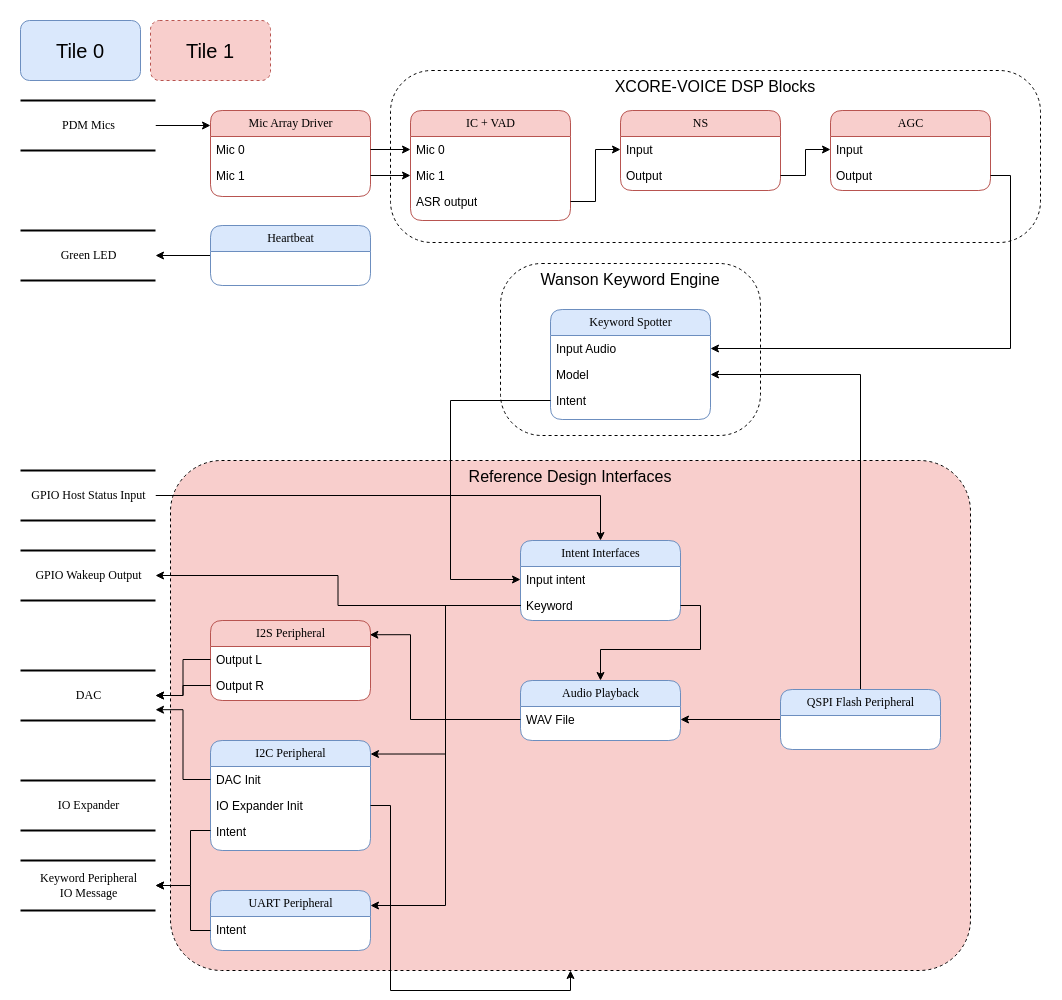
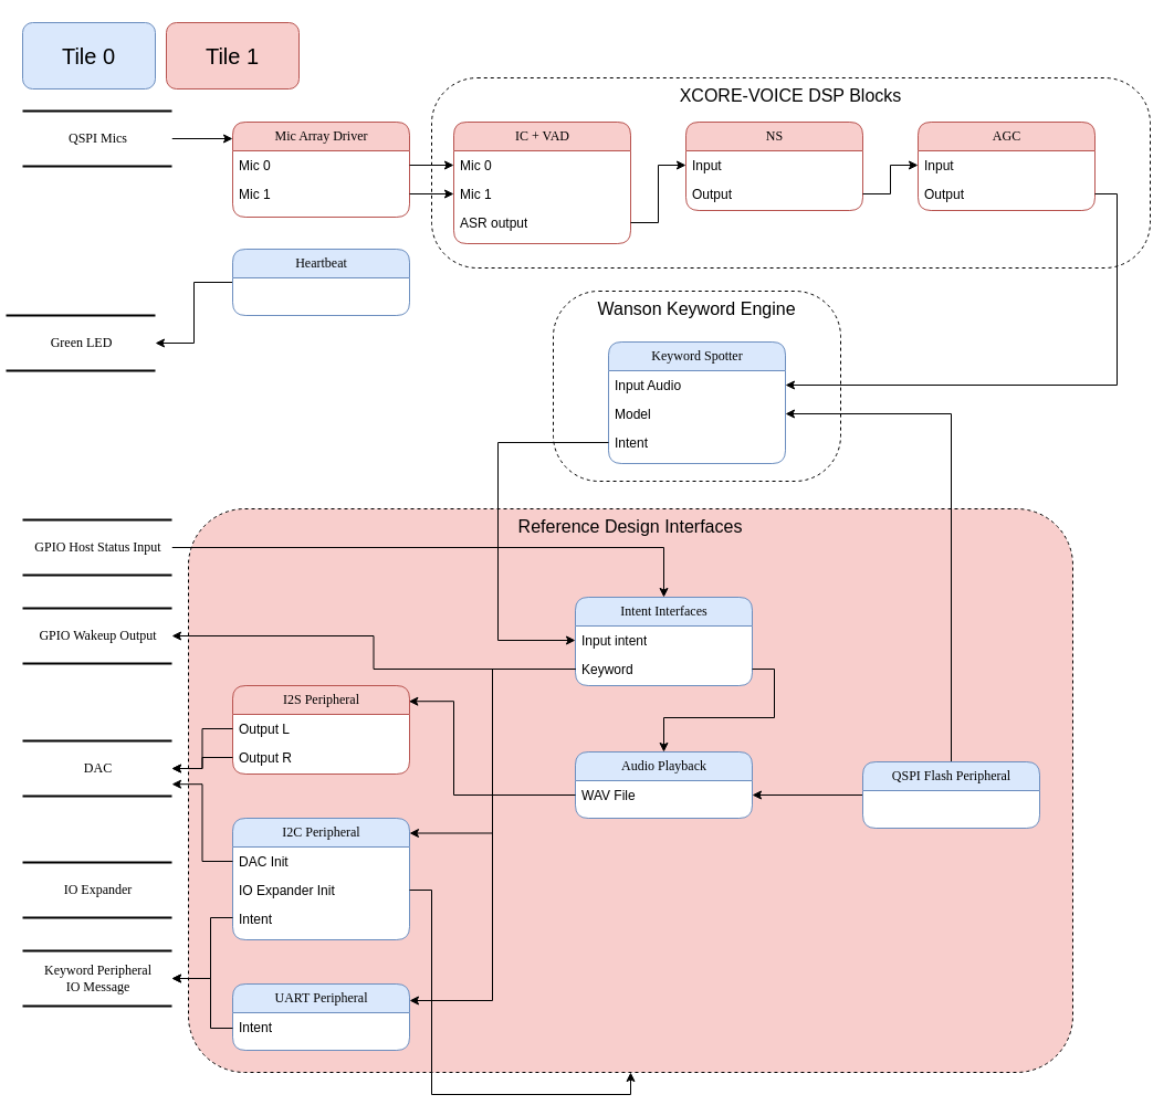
  <mxCell id="0" />
  <mxCell id="1" parent="0" />
  <mxCell id="2" value="Reference Design Interfaces" style="rounded=1;arcSize=10;whiteSpace=wrap;html=1;align=center;dashed=1;horizontal=1;verticalAlign=top;fontSize=16;fillColor=#f8cecc;" parent="1" vertex="1"><mxGeometry x="170" y="460" width="800" height="510" as="geometry" /></mxCell>
  <mxCell id="3" value="Wanson Keyword Engine" style="rounded=1;arcSize=24;whiteSpace=wrap;html=1;align=center;dashed=1;horizontal=1;verticalAlign=top;fontSize=16;" parent="1" vertex="1"><mxGeometry x="500" y="263" width="260" height="172" as="geometry" /></mxCell>
  <mxCell id="4" value="XCORE-VOICE DSP Blocks" style="rounded=1;arcSize=24;whiteSpace=wrap;html=1;align=center;dashed=1;horizontal=1;verticalAlign=top;fontSize=16;" parent="1" vertex="1"><mxGeometry x="390" y="70" width="650" height="172" as="geometry" /></mxCell>
  <mxCell id="5" value="IC + VAD" style="swimlane;html=1;fontStyle=0;childLayout=stackLayout;horizontal=1;startSize=26;fillColor=#f8cecc;horizontalStack=0;resizeParent=1;resizeLast=0;collapsible=1;marginBottom=0;swimlaneFillColor=#ffffff;align=center;rounded=1;shadow=0;comic=0;labelBackgroundColor=none;strokeWidth=1;fontFamily=Verdana;fontSize=12;strokeColor=#b85450;" parent="1" vertex="1"><mxGeometry x="410" y="110" width="160" height="110" as="geometry" /></mxCell>
  <mxCell id="6" value="Mic 0" style="text;html=1;strokeColor=none;fillColor=none;spacingLeft=4;spacingRight=4;whiteSpace=wrap;overflow=hidden;rotatable=0;points=[[0,0.5],[1,0.5]];portConstraint=eastwest;" parent="5" vertex="1"><mxGeometry y="26" width="160" height="26" as="geometry" /></mxCell>
  <mxCell id="7" value="Mic 1" style="text;html=1;strokeColor=none;fillColor=none;spacingLeft=4;spacingRight=4;whiteSpace=wrap;overflow=hidden;rotatable=0;points=[[0,0.5],[1,0.5]];portConstraint=eastwest;" parent="5" vertex="1"><mxGeometry y="52" width="160" height="26" as="geometry" /></mxCell>
  <mxCell id="8" value="ASR output" style="text;html=1;strokeColor=none;fillColor=none;spacingLeft=4;spacingRight=4;whiteSpace=wrap;overflow=hidden;rotatable=0;points=[[0,0.5],[1,0.5]];portConstraint=eastwest;" parent="5" vertex="1"><mxGeometry y="78" width="160" height="26" as="geometry" /></mxCell>
  <mxCell id="9" value="Mic Array Driver" style="swimlane;html=1;fontStyle=0;childLayout=stackLayout;horizontal=1;startSize=26;fillColor=#f8cecc;horizontalStack=0;resizeParent=1;resizeLast=0;collapsible=1;marginBottom=0;swimlaneFillColor=#ffffff;align=center;rounded=1;shadow=0;comic=0;labelBackgroundColor=none;strokeWidth=1;fontFamily=Verdana;fontSize=12;strokeColor=#b85450;" parent="1" vertex="1"><mxGeometry x="210" y="110" width="160" height="86" as="geometry" /></mxCell>
  <mxCell id="10" value="Mic 0" style="text;html=1;strokeColor=none;fillColor=none;spacingLeft=4;spacingRight=4;whiteSpace=wrap;overflow=hidden;rotatable=0;points=[[0,0.5],[1,0.5]];portConstraint=eastwest;" parent="9" vertex="1"><mxGeometry y="26" width="160" height="26" as="geometry" /></mxCell>
  <mxCell id="11" value="Mic 1" style="text;html=1;strokeColor=none;fillColor=none;spacingLeft=4;spacingRight=4;whiteSpace=wrap;overflow=hidden;rotatable=0;points=[[0,0.5],[1,0.5]];portConstraint=eastwest;" parent="9" vertex="1"><mxGeometry y="52" width="160" height="26" as="geometry" /></mxCell>
  <mxCell id="12" value="" style="edgeStyle=orthogonalEdgeStyle;rounded=0;orthogonalLoop=1;jettySize=auto;html=1;" parent="1" source="13" edge="1"><mxGeometry relative="1" as="geometry"><mxPoint x="210" y="125" as="targetPoint" /></mxGeometry></mxCell>
- <mxCell id="13" value="PDM Mics" style="html=1;rounded=0;shadow=0;comic=0;labelBackgroundColor=none;strokeWidth=2;fontFamily=Verdana;fontSize=12;align=center;shape=mxgraph.ios7ui.horLines;" parent="1" vertex="1"><mxGeometry x="20" y="100" width="135" height="50" as="geometry" /></mxCell>
+ <mxCell id="13" value="QSPI Mics" style="html=1;rounded=0;shadow=0;comic=0;labelBackgroundColor=none;strokeWidth=2;fontFamily=Verdana;fontSize=12;align=center;shape=mxgraph.ios7ui.horLines;" parent="1" vertex="1"><mxGeometry x="20" y="100" width="135" height="50" as="geometry" /></mxCell>
  <mxCell id="14" value="NS" style="swimlane;html=1;fontStyle=0;childLayout=stackLayout;horizontal=1;startSize=26;fillColor=#f8cecc;horizontalStack=0;resizeParent=1;resizeLast=0;collapsible=1;marginBottom=0;swimlaneFillColor=#ffffff;align=center;rounded=1;shadow=0;comic=0;labelBackgroundColor=none;strokeWidth=1;fontFamily=Verdana;fontSize=12;strokeColor=#b85450;" parent="1" vertex="1"><mxGeometry x="620" y="110" width="160" height="80" as="geometry" /></mxCell>
  <mxCell id="15" value="Input" style="text;html=1;strokeColor=none;fillColor=none;spacingLeft=4;spacingRight=4;whiteSpace=wrap;overflow=hidden;rotatable=0;points=[[0,0.5],[1,0.5]];portConstraint=eastwest;" parent="14" vertex="1"><mxGeometry y="26" width="160" height="26" as="geometry" /></mxCell>
  <mxCell id="16" value="Output" style="text;html=1;strokeColor=none;fillColor=none;spacingLeft=4;spacingRight=4;whiteSpace=wrap;overflow=hidden;rotatable=0;points=[[0,0.5],[1,0.5]];portConstraint=eastwest;" parent="14" vertex="1"><mxGeometry y="52" width="160" height="26" as="geometry" /></mxCell>
  <mxCell id="17" value="AGC" style="swimlane;html=1;fontStyle=0;childLayout=stackLayout;horizontal=1;startSize=26;fillColor=#f8cecc;horizontalStack=0;resizeParent=1;resizeLast=0;collapsible=1;marginBottom=0;swimlaneFillColor=#ffffff;align=center;rounded=1;shadow=0;comic=0;labelBackgroundColor=none;strokeWidth=1;fontFamily=Verdana;fontSize=12;strokeColor=#b85450;" parent="1" vertex="1"><mxGeometry x="830" y="110" width="160" height="80" as="geometry" /></mxCell>
  <mxCell id="18" value="Input" style="text;html=1;strokeColor=none;fillColor=none;spacingLeft=4;spacingRight=4;whiteSpace=wrap;overflow=hidden;rotatable=0;points=[[0,0.5],[1,0.5]];portConstraint=eastwest;" parent="17" vertex="1"><mxGeometry y="26" width="160" height="26" as="geometry" /></mxCell>
  <mxCell id="19" value="Output" style="text;html=1;strokeColor=none;fillColor=none;spacingLeft=4;spacingRight=4;whiteSpace=wrap;overflow=hidden;rotatable=0;points=[[0,0.5],[1,0.5]];portConstraint=eastwest;" parent="17" vertex="1"><mxGeometry y="52" width="160" height="26" as="geometry" /></mxCell>
  <mxCell id="20" value="Keyword Spotter" style="swimlane;html=1;fontStyle=0;childLayout=stackLayout;horizontal=1;startSize=26;fillColor=#dae8fc;horizontalStack=0;resizeParent=1;resizeLast=0;collapsible=1;marginBottom=0;swimlaneFillColor=#ffffff;align=center;rounded=1;shadow=0;comic=0;labelBackgroundColor=none;strokeWidth=1;fontFamily=Verdana;fontSize=12;strokeColor=#6c8ebf;" parent="1" vertex="1"><mxGeometry x="550" y="309" width="160" height="110" as="geometry" /></mxCell>
  <mxCell id="21" value="Input Audio" style="text;html=1;strokeColor=none;fillColor=none;spacingLeft=4;spacingRight=4;whiteSpace=wrap;overflow=hidden;rotatable=0;points=[[0,0.5],[1,0.5]];portConstraint=eastwest;" parent="20" vertex="1"><mxGeometry y="26" width="160" height="26" as="geometry" /></mxCell>
  <mxCell id="22" value="Model" style="text;html=1;strokeColor=none;fillColor=none;spacingLeft=4;spacingRight=4;whiteSpace=wrap;overflow=hidden;rotatable=0;points=[[0,0.5],[1,0.5]];portConstraint=eastwest;" parent="20" vertex="1"><mxGeometry y="52" width="160" height="26" as="geometry" /></mxCell>
  <mxCell id="23" value="Intent" style="text;html=1;strokeColor=none;fillColor=none;spacingLeft=4;spacingRight=4;whiteSpace=wrap;overflow=hidden;rotatable=0;points=[[0,0.5],[1,0.5]];portConstraint=eastwest;" parent="20" vertex="1"><mxGeometry y="78" width="160" height="26" as="geometry" /></mxCell>
  <mxCell id="24" value="" style="edgeStyle=orthogonalEdgeStyle;rounded=0;orthogonalLoop=1;jettySize=auto;html=1;" parent="1" source="10" target="6" edge="1"><mxGeometry relative="1" as="geometry" /></mxCell>
  <mxCell id="25" value="" style="edgeStyle=orthogonalEdgeStyle;rounded=0;orthogonalLoop=1;jettySize=auto;html=1;entryX=0;entryY=0.5;entryDx=0;entryDy=0;" parent="1" source="11" target="7" edge="1"><mxGeometry relative="1" as="geometry" /></mxCell>
  <mxCell id="26" value="" style="edgeStyle=orthogonalEdgeStyle;rounded=0;orthogonalLoop=1;jettySize=auto;html=1;entryX=0;entryY=0.5;entryDx=0;entryDy=0;" parent="1" source="8" target="15" edge="1"><mxGeometry relative="1" as="geometry" /></mxCell>
  <mxCell id="27" value="" style="edgeStyle=orthogonalEdgeStyle;rounded=0;orthogonalLoop=1;jettySize=auto;html=1;entryX=0;entryY=0.5;entryDx=0;entryDy=0;" parent="1" source="16" target="18" edge="1"><mxGeometry relative="1" as="geometry" /></mxCell>
  <mxCell id="28" value="" style="edgeStyle=orthogonalEdgeStyle;rounded=0;orthogonalLoop=1;jettySize=auto;html=1;entryX=1;entryY=0.5;entryDx=0;entryDy=0;exitX=1;exitY=0.5;exitDx=0;exitDy=0;" parent="1" source="19" target="21" edge="1"><mxGeometry relative="1" as="geometry"><mxPoint x="950" y="236" as="sourcePoint" /><mxPoint x="1000" y="210" as="targetPoint" /></mxGeometry></mxCell>
  <mxCell id="29" value="" style="edgeStyle=orthogonalEdgeStyle;rounded=0;orthogonalLoop=1;jettySize=auto;html=1;" parent="1" source="30" target="31" edge="1"><mxGeometry relative="1" as="geometry" /></mxCell>
  <mxCell id="30" value="Heartbeat" style="swimlane;html=1;fontStyle=0;childLayout=stackLayout;horizontal=1;startSize=26;fillColor=#dae8fc;horizontalStack=0;resizeParent=1;resizeLast=0;collapsible=1;marginBottom=0;swimlaneFillColor=#ffffff;align=center;rounded=1;shadow=0;comic=0;labelBackgroundColor=none;strokeWidth=1;fontFamily=Verdana;fontSize=12;strokeColor=#6c8ebf;" parent="1" vertex="1"><mxGeometry x="210" y="225" width="160" height="60" as="geometry" /></mxCell>
- <mxCell id="31" value="Green LED" style="html=1;rounded=0;shadow=0;comic=0;labelBackgroundColor=none;strokeWidth=2;fontFamily=Verdana;fontSize=12;align=center;shape=mxgraph.ios7ui.horLines;" parent="1" vertex="1"><mxGeometry x="20" y="230" width="135" height="50" as="geometry" /></mxCell>
+ <mxCell id="31" value="Green LED" style="html=1;rounded=0;shadow=0;comic=0;labelBackgroundColor=none;strokeWidth=2;fontFamily=Verdana;fontSize=12;align=center;shape=mxgraph.ios7ui.horLines;" parent="1" vertex="1"><mxGeometry x="5" y="285" width="135" height="50" as="geometry" /></mxCell>
  <mxCell id="32" value="UART Peripheral" style="swimlane;html=1;fontStyle=0;childLayout=stackLayout;horizontal=1;startSize=26;fillColor=#dae8fc;horizontalStack=0;resizeParent=1;resizeLast=0;collapsible=1;marginBottom=0;swimlaneFillColor=#ffffff;align=center;rounded=1;shadow=0;comic=0;labelBackgroundColor=none;strokeWidth=1;fontFamily=Verdana;fontSize=12;strokeColor=#6c8ebf;" parent="1" vertex="1"><mxGeometry x="210" y="890" width="160" height="60" as="geometry" /></mxCell>
  <mxCell id="33" value="Intent" style="text;html=1;strokeColor=none;fillColor=none;spacingLeft=4;spacingRight=4;whiteSpace=wrap;overflow=hidden;rotatable=0;points=[[0,0.5],[1,0.5]];portConstraint=eastwest;" parent="32" vertex="1"><mxGeometry y="26" width="160" height="26" as="geometry" /></mxCell>
  <mxCell id="34" value="I2S Peripheral" style="swimlane;html=1;fontStyle=0;childLayout=stackLayout;horizontal=1;startSize=26;fillColor=#f8cecc;horizontalStack=0;resizeParent=1;resizeLast=0;collapsible=1;marginBottom=0;swimlaneFillColor=#ffffff;align=center;rounded=1;shadow=0;comic=0;labelBackgroundColor=none;strokeWidth=1;fontFamily=Verdana;fontSize=12;strokeColor=#b85450;" parent="1" vertex="1"><mxGeometry x="210" y="620" width="160" height="80" as="geometry" /></mxCell>
  <mxCell id="35" value="Output L" style="text;html=1;strokeColor=none;fillColor=none;spacingLeft=4;spacingRight=4;whiteSpace=wrap;overflow=hidden;rotatable=0;points=[[0,0.5],[1,0.5]];portConstraint=eastwest;" parent="34" vertex="1"><mxGeometry y="26" width="160" height="26" as="geometry" /></mxCell>
  <mxCell id="36" value="Output R" style="text;html=1;strokeColor=none;fillColor=none;spacingLeft=4;spacingRight=4;whiteSpace=wrap;overflow=hidden;rotatable=0;points=[[0,0.5],[1,0.5]];portConstraint=eastwest;" parent="34" vertex="1"><mxGeometry y="52" width="160" height="26" as="geometry" /></mxCell>
  <mxCell id="37" style="edgeStyle=orthogonalEdgeStyle;rounded=0;orthogonalLoop=1;jettySize=auto;html=1;entryX=1;entryY=0.5;entryDx=0;entryDy=0;fontSize=16;" parent="1" source="39" target="22" edge="1"><mxGeometry relative="1" as="geometry" /></mxCell>
  <mxCell id="38" style="edgeStyle=orthogonalEdgeStyle;rounded=0;orthogonalLoop=1;jettySize=auto;html=1;exitX=0;exitY=0.5;exitDx=0;exitDy=0;entryX=1;entryY=0.5;entryDx=0;entryDy=0;fontSize=16;" parent="1" source="39" target="59" edge="1"><mxGeometry relative="1" as="geometry" /></mxCell>
  <mxCell id="39" value="QSPI Flash Peripheral" style="swimlane;html=1;fontStyle=0;childLayout=stackLayout;horizontal=1;startSize=26;fillColor=#dae8fc;horizontalStack=0;resizeParent=1;resizeLast=0;collapsible=1;marginBottom=0;swimlaneFillColor=#ffffff;align=center;rounded=1;shadow=0;comic=0;labelBackgroundColor=none;strokeWidth=1;fontFamily=Verdana;fontSize=12;strokeColor=#6c8ebf;" parent="1" vertex="1"><mxGeometry x="780" y="689" width="160" height="60" as="geometry" /></mxCell>
  <mxCell id="40" value="DAC" style="html=1;rounded=0;shadow=0;comic=0;labelBackgroundColor=none;strokeWidth=2;fontFamily=Verdana;fontSize=12;align=center;shape=mxgraph.ios7ui.horLines;" parent="1" vertex="1"><mxGeometry x="20" y="670" width="135" height="50" as="geometry" /></mxCell>
  <mxCell id="41" value="Keyword Peripheral &lt;br&gt;IO Message" style="html=1;rounded=0;shadow=0;comic=0;labelBackgroundColor=none;strokeWidth=2;fontFamily=Verdana;fontSize=12;align=center;shape=mxgraph.ios7ui.horLines;" parent="1" vertex="1"><mxGeometry x="20" y="860" width="135" height="50" as="geometry" /></mxCell>
  <mxCell id="42" value="I2C Peripheral" style="swimlane;html=1;fontStyle=0;childLayout=stackLayout;horizontal=1;startSize=26;fillColor=#dae8fc;horizontalStack=0;resizeParent=1;resizeLast=0;collapsible=1;marginBottom=0;swimlaneFillColor=#ffffff;align=center;rounded=1;shadow=0;comic=0;labelBackgroundColor=none;strokeWidth=1;fontFamily=Verdana;fontSize=12;strokeColor=#6c8ebf;" parent="1" vertex="1"><mxGeometry x="210" y="740" width="160" height="110" as="geometry" /></mxCell>
  <mxCell id="43" value="DAC Init" style="text;html=1;strokeColor=none;fillColor=none;spacingLeft=4;spacingRight=4;whiteSpace=wrap;overflow=hidden;rotatable=0;points=[[0,0.5],[1,0.5]];portConstraint=eastwest;" parent="42" vertex="1"><mxGeometry y="26" width="160" height="26" as="geometry" /></mxCell>
  <mxCell id="44" value="IO Expander Init" style="text;html=1;strokeColor=none;fillColor=none;spacingLeft=4;spacingRight=4;whiteSpace=wrap;overflow=hidden;rotatable=0;points=[[0,0.5],[1,0.5]];portConstraint=eastwest;" parent="42" vertex="1"><mxGeometry y="52" width="160" height="26" as="geometry" /></mxCell>
  <mxCell id="45" value="Intent" style="text;html=1;strokeColor=none;fillColor=none;spacingLeft=4;spacingRight=4;whiteSpace=wrap;overflow=hidden;rotatable=0;points=[[0,0.5],[1,0.5]];portConstraint=eastwest;" parent="42" vertex="1"><mxGeometry y="78" width="160" height="26" as="geometry" /></mxCell>
  <mxCell id="46" value="Intent Interfaces" style="swimlane;html=1;fontStyle=0;childLayout=stackLayout;horizontal=1;startSize=26;fillColor=#dae8fc;horizontalStack=0;resizeParent=1;resizeLast=0;collapsible=1;marginBottom=0;swimlaneFillColor=#ffffff;align=center;rounded=1;shadow=0;comic=0;labelBackgroundColor=none;strokeWidth=1;fontFamily=Verdana;fontSize=12;strokeColor=#6c8ebf;" parent="1" vertex="1"><mxGeometry x="520" y="540" width="160" height="80" as="geometry" /></mxCell>
  <mxCell id="47" value="Input intent" style="text;html=1;strokeColor=none;fillColor=none;spacingLeft=4;spacingRight=4;whiteSpace=wrap;overflow=hidden;rotatable=0;points=[[0,0.5],[1,0.5]];portConstraint=eastwest;" parent="46" vertex="1"><mxGeometry y="26" width="160" height="26" as="geometry" /></mxCell>
  <mxCell id="48" value="Keyword" style="text;html=1;strokeColor=none;fillColor=none;spacingLeft=4;spacingRight=4;whiteSpace=wrap;overflow=hidden;rotatable=0;points=[[0,0.5],[1,0.5]];portConstraint=eastwest;" parent="46" vertex="1"><mxGeometry y="52" width="160" height="26" as="geometry" /></mxCell>
  <mxCell id="49" style="edgeStyle=orthogonalEdgeStyle;rounded=0;orthogonalLoop=1;jettySize=auto;html=1;entryX=0;entryY=0.5;entryDx=0;entryDy=0;exitX=0;exitY=0.5;exitDx=0;exitDy=0;" parent="1" source="23" target="47" edge="1"><mxGeometry relative="1" as="geometry"><mxPoint x="600" y="460" as="targetPoint" /><Array as="points"><mxPoint x="450" y="400" /><mxPoint x="450" y="579" /></Array></mxGeometry></mxCell>
  <mxCell id="50" value="IO Expander" style="html=1;rounded=0;shadow=0;comic=0;labelBackgroundColor=none;strokeWidth=2;fontFamily=Verdana;fontSize=12;align=center;shape=mxgraph.ios7ui.horLines;" parent="1" vertex="1"><mxGeometry x="20" y="780" width="135" height="50" as="geometry" /></mxCell>
  <mxCell id="51" style="edgeStyle=orthogonalEdgeStyle;rounded=0;orthogonalLoop=1;jettySize=auto;html=1;fontSize=16;" parent="1" source="45" target="41" edge="1"><mxGeometry relative="1" as="geometry"><Array as="points"><mxPoint x="190" y="830" /><mxPoint x="190" y="885" /></Array></mxGeometry></mxCell>
  <mxCell id="52" style="edgeStyle=orthogonalEdgeStyle;rounded=0;orthogonalLoop=1;jettySize=auto;html=1;fontSize=16;" parent="1" source="33" target="41" edge="1"><mxGeometry relative="1" as="geometry"><mxPoint x="160" y="899" as="targetPoint" /><Array as="points"><mxPoint x="190" y="930" /><mxPoint x="190" y="885" /></Array></mxGeometry></mxCell>
  <mxCell id="53" style="edgeStyle=orthogonalEdgeStyle;rounded=0;orthogonalLoop=1;jettySize=auto;html=1;fontSize=16;" parent="1" source="44" target="2" edge="1"><mxGeometry relative="1" as="geometry" /></mxCell>
  <mxCell id="54" style="edgeStyle=orthogonalEdgeStyle;rounded=0;orthogonalLoop=1;jettySize=auto;html=1;entryX=1;entryY=0.784;entryDx=0;entryDy=0;entryPerimeter=0;fontSize=16;" parent="1" source="43" target="40" edge="1"><mxGeometry relative="1" as="geometry" /></mxCell>
  <mxCell id="55" value="GPIO Wakeup Output" style="html=1;rounded=0;shadow=0;comic=0;labelBackgroundColor=none;strokeWidth=2;fontFamily=Verdana;fontSize=12;align=center;shape=mxgraph.ios7ui.horLines;" parent="1" vertex="1"><mxGeometry x="20" y="550" width="135" height="50" as="geometry" /></mxCell>
  <mxCell id="56" style="edgeStyle=orthogonalEdgeStyle;rounded=0;orthogonalLoop=1;jettySize=auto;html=1;entryX=0.5;entryY=0;entryDx=0;entryDy=0;fontSize=16;" parent="1" source="57" target="46" edge="1"><mxGeometry relative="1" as="geometry" /></mxCell>
  <mxCell id="57" value="GPIO Host Status Input" style="html=1;rounded=0;shadow=0;comic=0;labelBackgroundColor=none;strokeWidth=2;fontFamily=Verdana;fontSize=12;align=center;shape=mxgraph.ios7ui.horLines;" parent="1" vertex="1"><mxGeometry x="20" y="470" width="135" height="50" as="geometry" /></mxCell>
  <mxCell id="58" value="Audio Playback" style="swimlane;html=1;fontStyle=0;childLayout=stackLayout;horizontal=1;startSize=26;fillColor=#dae8fc;horizontalStack=0;resizeParent=1;resizeLast=0;collapsible=1;marginBottom=0;swimlaneFillColor=#ffffff;align=center;rounded=1;shadow=0;comic=0;labelBackgroundColor=none;strokeWidth=1;fontFamily=Verdana;fontSize=12;strokeColor=#6c8ebf;" parent="1" vertex="1"><mxGeometry x="520" y="680" width="160" height="60" as="geometry" /></mxCell>
  <mxCell id="59" value="WAV File" style="text;html=1;strokeColor=none;fillColor=none;spacingLeft=4;spacingRight=4;whiteSpace=wrap;overflow=hidden;rotatable=0;points=[[0,0.5],[1,0.5]];portConstraint=eastwest;" parent="58" vertex="1"><mxGeometry y="26" width="160" height="26" as="geometry" /></mxCell>
  <mxCell id="60" style="edgeStyle=orthogonalEdgeStyle;rounded=0;orthogonalLoop=1;jettySize=auto;html=1;fontSize=16;" parent="1" source="35" target="40" edge="1"><mxGeometry relative="1" as="geometry" /></mxCell>
  <mxCell id="61" style="edgeStyle=orthogonalEdgeStyle;rounded=0;orthogonalLoop=1;jettySize=auto;html=1;fontSize=16;" parent="1" source="36" target="40" edge="1"><mxGeometry relative="1" as="geometry" /></mxCell>
  <mxCell id="62" style="edgeStyle=orthogonalEdgeStyle;rounded=0;orthogonalLoop=1;jettySize=auto;html=1;entryX=1;entryY=0.123;entryDx=0;entryDy=0;entryPerimeter=0;fontSize=16;" parent="1" source="48" target="42" edge="1"><mxGeometry relative="1" as="geometry" /></mxCell>
  <mxCell id="63" style="edgeStyle=orthogonalEdgeStyle;rounded=0;orthogonalLoop=1;jettySize=auto;html=1;fontSize=16;" parent="1" source="48" target="55" edge="1"><mxGeometry relative="1" as="geometry" /></mxCell>
  <mxCell id="64" style="edgeStyle=orthogonalEdgeStyle;rounded=0;orthogonalLoop=1;jettySize=auto;html=1;entryX=0.996;entryY=0.178;entryDx=0;entryDy=0;entryPerimeter=0;fontSize=16;" parent="1" source="59" target="34" edge="1"><mxGeometry relative="1" as="geometry"><Array as="points"><mxPoint x="410" y="719" /><mxPoint x="410" y="634" /></Array></mxGeometry></mxCell>
  <mxCell id="65" style="edgeStyle=orthogonalEdgeStyle;rounded=0;orthogonalLoop=1;jettySize=auto;html=1;exitX=1;exitY=0.5;exitDx=0;exitDy=0;fontSize=16;" parent="1" source="48" target="58" edge="1"><mxGeometry relative="1" as="geometry" /></mxCell>
- <mxCell id="66" value="&lt;font style=&quot;font-size: 20px;&quot;&gt;Tile 1&lt;/font&gt;" style="rounded=1;whiteSpace=wrap;html=1;fillColor=#f8cecc;strokeColor=#b85450;dashed=1;" parent="1" vertex="1"><mxGeometry x="150" y="20" width="120" height="60" as="geometry" /></mxCell>
+ <mxCell id="66" value="&lt;font style=&quot;font-size: 20px;&quot;&gt;Tile 1&lt;/font&gt;" style="rounded=1;whiteSpace=wrap;html=1;fillColor=#f8cecc;strokeColor=#b85450;" parent="1" vertex="1"><mxGeometry x="150" y="20" width="120" height="60" as="geometry" /></mxCell>
  <mxCell id="67" value="&lt;font style=&quot;font-size: 20px;&quot;&gt;Tile 0&lt;br&gt;&lt;/font&gt;" style="rounded=1;whiteSpace=wrap;html=1;fillColor=#dae8fc;strokeColor=#6c8ebf;" parent="1" vertex="1"><mxGeometry x="20" y="20" width="120" height="60" as="geometry" /></mxCell>
  <mxCell id="68" style="edgeStyle=orthogonalEdgeStyle;rounded=0;orthogonalLoop=1;jettySize=auto;html=1;entryX=1;entryY=0.25;entryDx=0;entryDy=0;" edge="1" parent="1" source="48" target="32"><mxGeometry relative="1" as="geometry" /></mxCell>
